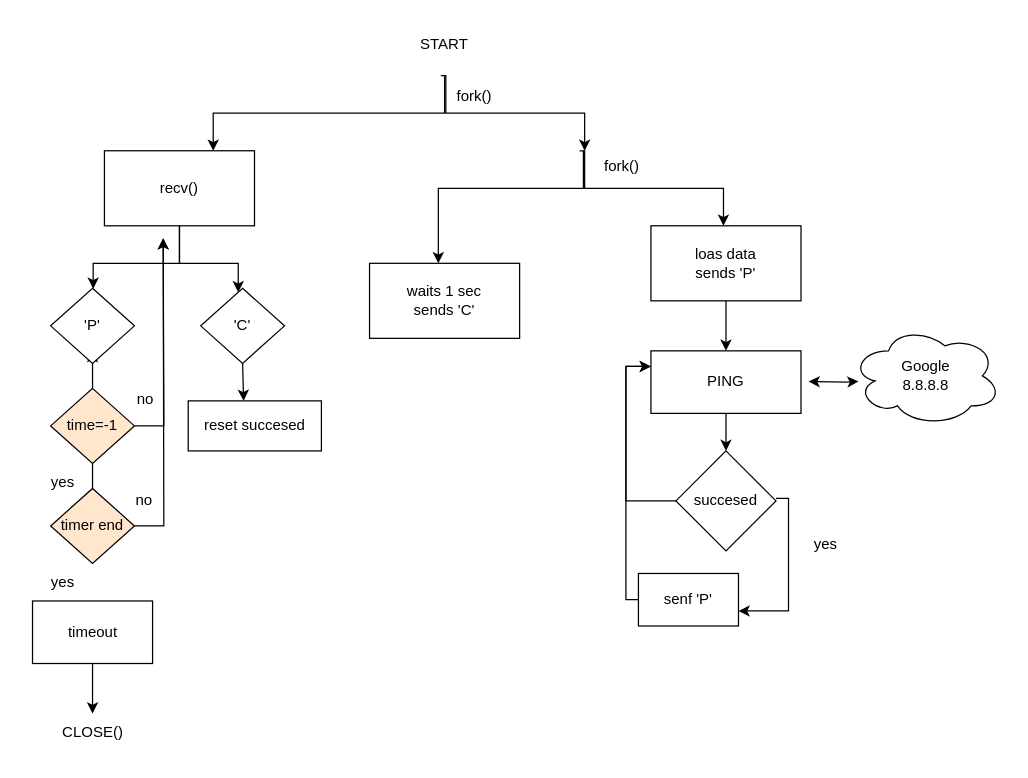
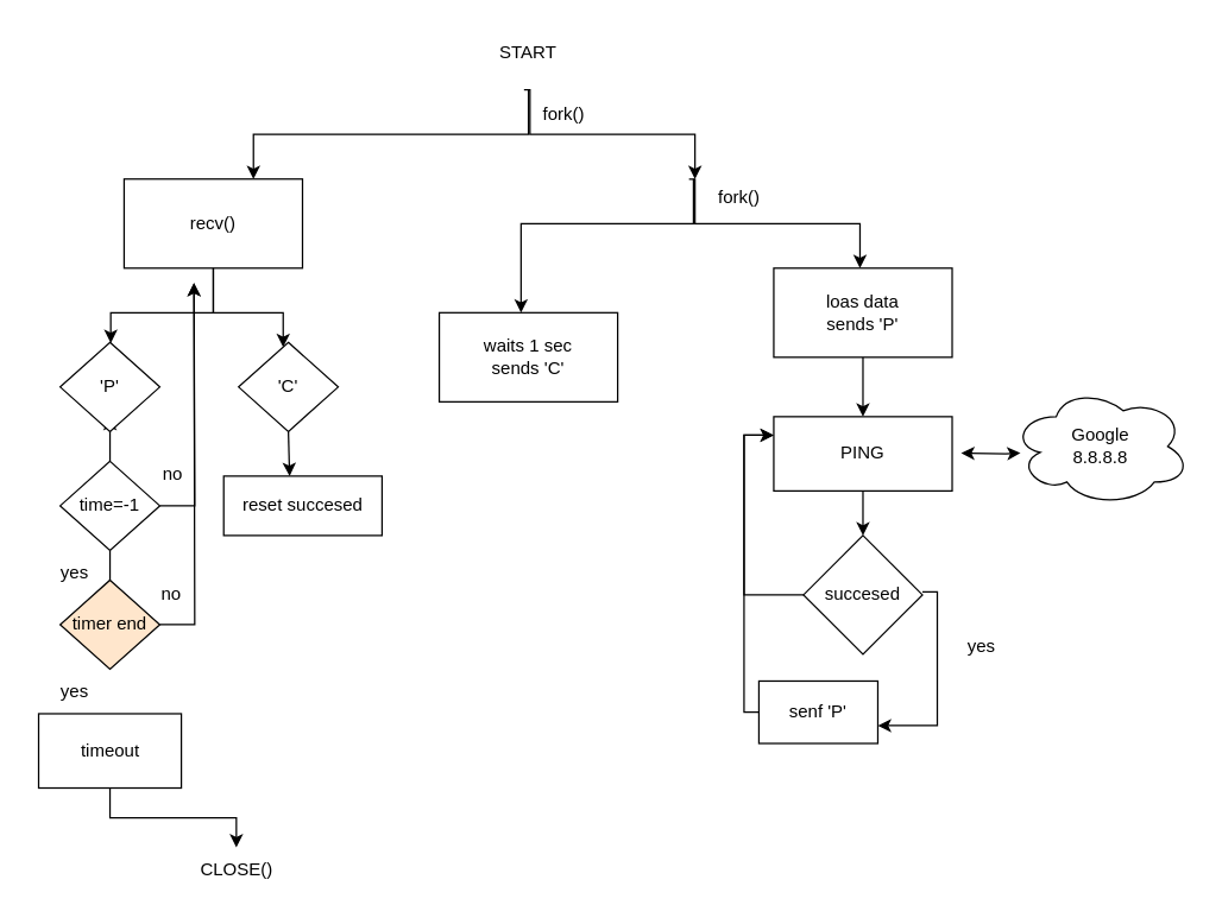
  <mxCell id="0" />
  <mxCell id="1" parent="0" />
  <mxCell id="2" style="edgeStyle=orthogonalEdgeStyle;rounded=0;orthogonalLoop=1;jettySize=auto;html=1;" edge="1" parent="1" target="4"><mxGeometry relative="1" as="geometry"><mxPoint x="300" y="150" as="targetPoint" /><mxPoint x="355" y="60" as="sourcePoint" /><Array as="points"><mxPoint x="355" y="90" /><mxPoint x="170" y="90" /><mxPoint x="170" y="150" /></Array></mxGeometry></mxCell>
  <mxCell id="3" value="" style="edgeStyle=orthogonalEdgeStyle;rounded=0;orthogonalLoop=1;jettySize=auto;html=1;" edge="1" parent="1" source="4" target="22"><mxGeometry relative="1" as="geometry"><Array as="points"><mxPoint x="143" y="210" /><mxPoint x="74" y="210" /></Array></mxGeometry></mxCell>
  <mxCell id="4" value="recv()" style="rounded=0;whiteSpace=wrap;html=1;" vertex="1" parent="1"><mxGeometry x="83" y="120" width="120" height="60" as="geometry" /></mxCell>
  <mxCell id="5" style="edgeStyle=orthogonalEdgeStyle;rounded=0;orthogonalLoop=1;jettySize=auto;html=1;" edge="1" parent="1"><mxGeometry relative="1" as="geometry"><mxPoint x="467" y="120" as="targetPoint" /><mxPoint x="352" y="60" as="sourcePoint" /><Array as="points"><mxPoint x="356" y="60" /><mxPoint x="356" y="90" /><mxPoint x="467" y="90" /></Array></mxGeometry></mxCell>
  <mxCell id="6" value="waits 1 sec&lt;br&gt;sends 'C'" style="rounded=0;whiteSpace=wrap;html=1;" vertex="1" parent="1"><mxGeometry x="295" y="210" width="120" height="60" as="geometry" /></mxCell>
  <mxCell id="7" value="START" style="text;html=1;strokeColor=none;fillColor=none;align=center;verticalAlign=middle;whiteSpace=wrap;rounded=0;" vertex="1" parent="1"><mxGeometry x="325" y="20" width="60" height="30" as="geometry" /></mxCell>
  <mxCell id="8" value="fork()" style="text;html=1;strokeColor=none;fillColor=none;align=center;verticalAlign=middle;whiteSpace=wrap;rounded=0;" vertex="1" parent="1"><mxGeometry x="349" y="62" width="60" height="30" as="geometry" /></mxCell>
  <mxCell id="9" style="edgeStyle=orthogonalEdgeStyle;rounded=0;orthogonalLoop=1;jettySize=auto;html=1;" edge="1" parent="1"><mxGeometry relative="1" as="geometry"><mxPoint x="350" y="210" as="targetPoint" /><mxPoint x="466" y="120" as="sourcePoint" /><Array as="points"><mxPoint x="466" y="150" /><mxPoint x="350" y="150" /></Array></mxGeometry></mxCell>
  <mxCell id="10" style="edgeStyle=orthogonalEdgeStyle;rounded=0;orthogonalLoop=1;jettySize=auto;html=1;" edge="1" parent="1"><mxGeometry relative="1" as="geometry"><mxPoint x="578" y="180" as="targetPoint" /><mxPoint x="463" y="120" as="sourcePoint" /><Array as="points"><mxPoint x="467" y="120" /><mxPoint x="467" y="150" /><mxPoint x="578" y="150" /></Array></mxGeometry></mxCell>
  <mxCell id="11" value="fork()" style="text;html=1;strokeColor=none;fillColor=none;align=center;verticalAlign=middle;whiteSpace=wrap;rounded=0;" vertex="1" parent="1"><mxGeometry x="467" y="118" width="60" height="30" as="geometry" /></mxCell>
  <mxCell id="12" style="edgeStyle=orthogonalEdgeStyle;rounded=0;orthogonalLoop=1;jettySize=auto;html=1;" edge="1" parent="1" source="13" target="15"><mxGeometry relative="1" as="geometry"><mxPoint x="580" y="310" as="targetPoint" /></mxGeometry></mxCell>
  <mxCell id="13" value="loas data&lt;br&gt;sends 'P'" style="rounded=0;whiteSpace=wrap;html=1;" vertex="1" parent="1"><mxGeometry x="520" y="180" width="120" height="60" as="geometry" /></mxCell>
  <mxCell id="14" value="" style="edgeStyle=orthogonalEdgeStyle;rounded=0;orthogonalLoop=1;jettySize=auto;html=1;" edge="1" parent="1" source="15" target="18"><mxGeometry relative="1" as="geometry" /></mxCell>
  <mxCell id="15" value="PING&lt;br&gt;" style="rounded=0;whiteSpace=wrap;html=1;" vertex="1" parent="1"><mxGeometry x="520" y="280" width="120" height="50" as="geometry" /></mxCell>
  <mxCell id="16" style="edgeStyle=orthogonalEdgeStyle;rounded=0;orthogonalLoop=1;jettySize=auto;html=1;entryX=0;entryY=0.25;entryDx=0;entryDy=0;" edge="1" parent="1" source="18" target="15"><mxGeometry relative="1" as="geometry"><Array as="points"><mxPoint x="500" y="400" /><mxPoint x="500" y="293" /></Array></mxGeometry></mxCell>
  <mxCell id="17" style="edgeStyle=orthogonalEdgeStyle;rounded=0;orthogonalLoop=1;jettySize=auto;html=1;exitX=1;exitY=0.5;exitDx=0;exitDy=0;" edge="1" parent="1" target="20"><mxGeometry relative="1" as="geometry"><mxPoint x="570" y="488" as="targetPoint" /><mxPoint x="620" y="398" as="sourcePoint" /><Array as="points"><mxPoint x="630" y="398" /><mxPoint x="630" y="488" /></Array></mxGeometry></mxCell>
  <mxCell id="18" value="succesed" style="rhombus;whiteSpace=wrap;html=1;rounded=0;" vertex="1" parent="1"><mxGeometry x="540" y="360" width="80" height="80" as="geometry" /></mxCell>
  <mxCell id="19" style="edgeStyle=orthogonalEdgeStyle;rounded=0;orthogonalLoop=1;jettySize=auto;html=1;exitX=0;exitY=0.5;exitDx=0;exitDy=0;entryX=0;entryY=0.25;entryDx=0;entryDy=0;" edge="1" parent="1" source="20" target="15"><mxGeometry relative="1" as="geometry"><Array as="points"><mxPoint x="500" y="479" /><mxPoint x="500" y="293" /></Array></mxGeometry></mxCell>
  <mxCell id="20" value="senf 'P'" style="rounded=0;whiteSpace=wrap;html=1;" vertex="1" parent="1"><mxGeometry x="510" y="458" width="80" height="42" as="geometry" /></mxCell>
  <mxCell id="21" style="edgeStyle=orthogonalEdgeStyle;rounded=0;orthogonalLoop=1;jettySize=auto;html=1;" edge="1" parent="1" source="22"><mxGeometry relative="1" as="geometry"><mxPoint x="73.5" y="280" as="targetPoint" /></mxGeometry></mxCell>
  <mxCell id="22" value="'P'" style="rhombus;whiteSpace=wrap;html=1;rounded=0;" vertex="1" parent="1"><mxGeometry x="40" y="230" width="67" height="60" as="geometry" /></mxCell>
  <mxCell id="23" value="" style="edgeStyle=orthogonalEdgeStyle;rounded=0;orthogonalLoop=1;jettySize=auto;html=1;exitX=0.5;exitY=1;exitDx=0;exitDy=0;" edge="1" parent="1" target="25"><mxGeometry relative="1" as="geometry"><mxPoint x="143" y="180" as="sourcePoint" /><mxPoint x="172.5" y="232" as="targetPoint" /><Array as="points"><mxPoint x="143" y="210" /><mxPoint x="190" y="210" /></Array></mxGeometry></mxCell>
  <mxCell id="24" value="" style="edgeStyle=orthogonalEdgeStyle;rounded=0;orthogonalLoop=1;jettySize=auto;html=1;exitX=0.5;exitY=1;exitDx=0;exitDy=0;" edge="1" parent="1" source="25"><mxGeometry relative="1" as="geometry"><mxPoint x="184.5" y="290" as="sourcePoint" /><mxPoint x="194.3" y="320" as="targetPoint" /></mxGeometry></mxCell>
  <mxCell id="25" value="'C'" style="rhombus;whiteSpace=wrap;html=1;rounded=0;" vertex="1" parent="1"><mxGeometry x="160" y="230" width="67" height="60" as="geometry" /></mxCell>
  <mxCell id="26" value="" style="endArrow=classic;startArrow=classic;html=1;rounded=0;" edge="1" parent="1"><mxGeometry width="50" height="50" relative="1" as="geometry"><mxPoint x="646" y="304.5" as="sourcePoint" /><mxPoint x="686" y="304.5" as="targetPoint" /><Array as="points"><mxPoint x="676" y="305" /></Array></mxGeometry></mxCell>
  <mxCell id="27" value="Google&lt;br&gt;8.8.8.8" style="ellipse;shape=cloud;whiteSpace=wrap;html=1;" vertex="1" parent="1"><mxGeometry x="680" y="260" width="120" height="80" as="geometry" /></mxCell>
  <mxCell id="28" value="reset succesed" style="whiteSpace=wrap;html=1;rounded=0;" vertex="1" parent="1"><mxGeometry x="150" y="320" width="106.5" height="40" as="geometry" /></mxCell>
  <mxCell id="29" style="edgeStyle=orthogonalEdgeStyle;rounded=0;orthogonalLoop=1;jettySize=auto;html=1;" edge="1" parent="1" source="31"><mxGeometry relative="1" as="geometry"><mxPoint x="130" y="190" as="targetPoint" /></mxGeometry></mxCell>
  <mxCell id="30" style="edgeStyle=orthogonalEdgeStyle;rounded=0;orthogonalLoop=1;jettySize=auto;html=1;exitX=0.5;exitY=1;exitDx=0;exitDy=0;entryX=0.5;entryY=0;entryDx=0;entryDy=0;endArrow=none;" edge="1" parent="1" source="31" target="33"><mxGeometry relative="1" as="geometry" /></mxCell>
- <mxCell id="31" value="time=-1" style="rhombus;whiteSpace=wrap;html=1;rounded=0;fillColor=#ffe6cc;" vertex="1" parent="1"><mxGeometry x="40" y="310" width="67" height="60" as="geometry" /></mxCell>
+ <mxCell id="31" value="time=-1" style="rhombus;whiteSpace=wrap;html=1;rounded=0;" vertex="1" parent="1"><mxGeometry x="40" y="310" width="67" height="60" as="geometry" /></mxCell>
  <mxCell id="32" style="edgeStyle=orthogonalEdgeStyle;rounded=0;orthogonalLoop=1;jettySize=auto;html=1;" edge="1" parent="1" source="33"><mxGeometry relative="1" as="geometry"><mxPoint x="130" y="190" as="targetPoint" /></mxGeometry></mxCell>
  <mxCell id="33" value="timer end" style="rhombus;whiteSpace=wrap;html=1;rounded=0;fillColor=#ffe6cc;" vertex="1" parent="1"><mxGeometry x="40" y="390" width="67" height="60" as="geometry" /></mxCell>
  <mxCell id="34" style="edgeStyle=orthogonalEdgeStyle;rounded=0;orthogonalLoop=1;jettySize=auto;html=1;exitX=0.5;exitY=1;exitDx=0;exitDy=0;" edge="1" parent="1" source="35" target="41"><mxGeometry relative="1" as="geometry"><mxPoint x="74" y="560" as="targetPoint" /></mxGeometry></mxCell>
  <mxCell id="35" value="timeout" style="rounded=0;whiteSpace=wrap;html=1;" vertex="1" parent="1"><mxGeometry x="25.5" y="480" width="96" height="50" as="geometry" /></mxCell>
  <mxCell id="36" value="yes" style="text;html=1;strokeColor=none;fillColor=none;align=center;verticalAlign=middle;whiteSpace=wrap;rounded=0;" vertex="1" parent="1"><mxGeometry x="20" y="450" width="60" height="30" as="geometry" /></mxCell>
  <mxCell id="37" value="yes" style="text;html=1;strokeColor=none;fillColor=none;align=center;verticalAlign=middle;whiteSpace=wrap;rounded=0;" vertex="1" parent="1"><mxGeometry x="20" y="370" width="60" height="30" as="geometry" /></mxCell>
  <mxCell id="38" value="yes" style="text;html=1;strokeColor=none;fillColor=none;align=center;verticalAlign=middle;whiteSpace=wrap;rounded=0;" vertex="1" parent="1"><mxGeometry x="630" y="420" width="60" height="30" as="geometry" /></mxCell>
  <mxCell id="39" value="no" style="text;html=1;strokeColor=none;fillColor=none;align=center;verticalAlign=middle;whiteSpace=wrap;rounded=0;" vertex="1" parent="1"><mxGeometry x="84.5" y="385" width="60" height="30" as="geometry" /></mxCell>
  <mxCell id="40" value="no" style="text;html=1;strokeColor=none;fillColor=none;align=center;verticalAlign=middle;whiteSpace=wrap;rounded=0;" vertex="1" parent="1"><mxGeometry x="85.5" y="304" width="60" height="30" as="geometry" /></mxCell>
- <mxCell id="41" value="CLOSE()" style="text;html=1;strokeColor=none;fillColor=none;align=center;verticalAlign=middle;whiteSpace=wrap;rounded=0;" vertex="1" parent="1"><mxGeometry x="43.5" y="570" width="60" height="30" as="geometry" /></mxCell>
+ <mxCell id="41" value="CLOSE()" style="text;html=1;strokeColor=none;fillColor=none;align=center;verticalAlign=middle;whiteSpace=wrap;rounded=0;" vertex="1" parent="1"><mxGeometry x="128.5" y="570" width="60" height="30" as="geometry" /></mxCell>
